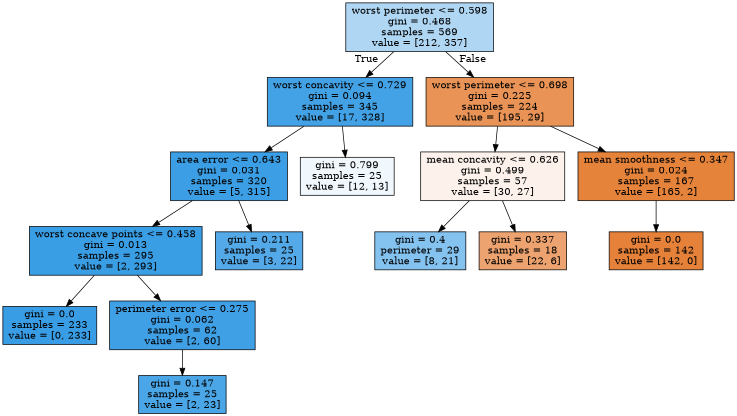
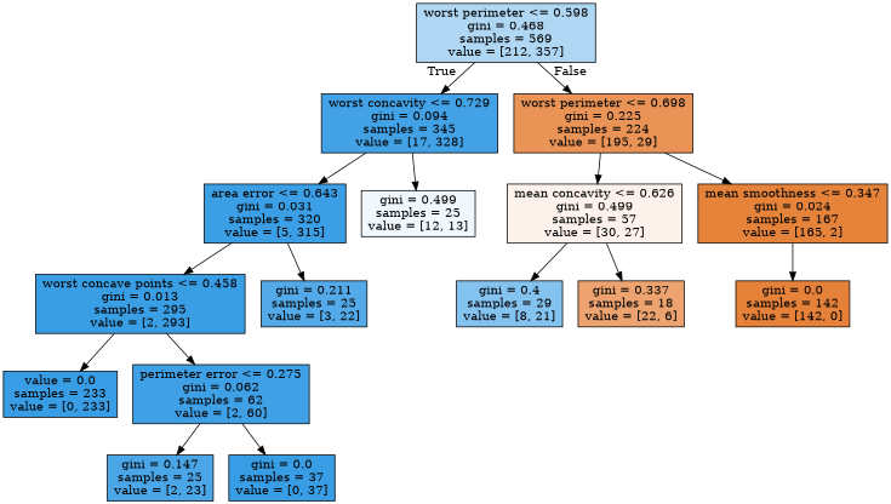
  digraph {
    node [color=black fillcolor="#399de5" shape=box style=filled]
    n1 [fillcolor="#afd7f4" label="worst perimeter <= 0.598\ngini = 0.468\nsamples = 569\nvalue = [212, 357]"]
    n2 [fillcolor="#43a2e6" label="worst concavity <= 0.729\ngini = 0.094\nsamples = 345\nvalue = [17, 328]"]
    n3 [fillcolor="#e99456" label="worst perimeter <= 0.698\ngini = 0.225\nsamples = 224\nvalue = [195, 29]"]
    n4 [fillcolor="#3c9fe5" label="area error <= 0.643\ngini = 0.031\nsamples = 320\nvalue = [5, 315]"]
-   n5 [fillcolor="#f0f7fd" label="gini = 0.799\nsamples = 25\nvalue = [12, 13]"]
+   n5 [fillcolor="#f0f7fd" label="gini = 0.499\nsamples = 25\nvalue = [12, 13]"]
    n6 [fillcolor="#fcf2eb" label="mean concavity <= 0.626\ngini = 0.499\nsamples = 57\nvalue = [30, 27]"]
    n7 [fillcolor="#e5833b" label="mean smoothness <= 0.347\ngini = 0.024\nsamples = 167\nvalue = [165, 2]"]
    n8 [fillcolor="#3a9ee5" label="worst concave points <= 0.458\ngini = 0.013\nsamples = 295\nvalue = [2, 293]"]
    n9 [fillcolor="#54aae9" label="gini = 0.211\nsamples = 25\nvalue = [3, 22]"]
-   n10 [label="gini = 0.0\nsamples = 233\nvalue = [0, 233]"]
+   n10 [label="value = 0.0\nsamples = 233\nvalue = [0, 233]"]
    n11 [fillcolor="#40a0e6" label="perimeter error <= 0.275\ngini = 0.062\nsamples = 62\nvalue = [2, 60]"]
    n12 [fillcolor="#4aa6e7" label="gini = 0.147\nsamples = 25\nvalue = [2, 23]"]
-   n14 [fillcolor="#84c2ef" label="gini = 0.4\nperimeter = 29\nvalue = [8, 21]"]
+   n13 [label="gini = 0.0\nsamples = 37\nvalue = [0, 37]"]
+   n14 [fillcolor="#84c2ef" label="gini = 0.4\nsamples = 29\nvalue = [8, 21]"]
    n15 [fillcolor="#eca36f" label="gini = 0.337\nsamples = 18\nvalue = [22, 6]"]
    n16 [fillcolor="#e58139" label="gini = 0.0\nsamples = 142\nvalue = [142, 0]"]
    n1 -> n2 [headlabel=True labelangle=45 labeldistance=2.5]
    n1 -> n3 [headlabel=False labelangle=-45 labeldistance=2.5]
    n2 -> n4
    n2 -> n5
    n3 -> n6
    n3 -> n7
    n4 -> n8
    n4 -> n9
    n6 -> n14
    n6 -> n15
    n7 -> n16
    n8 -> n10
    n8 -> n11
    n11 -> n12
+   n11 -> n13
  }
